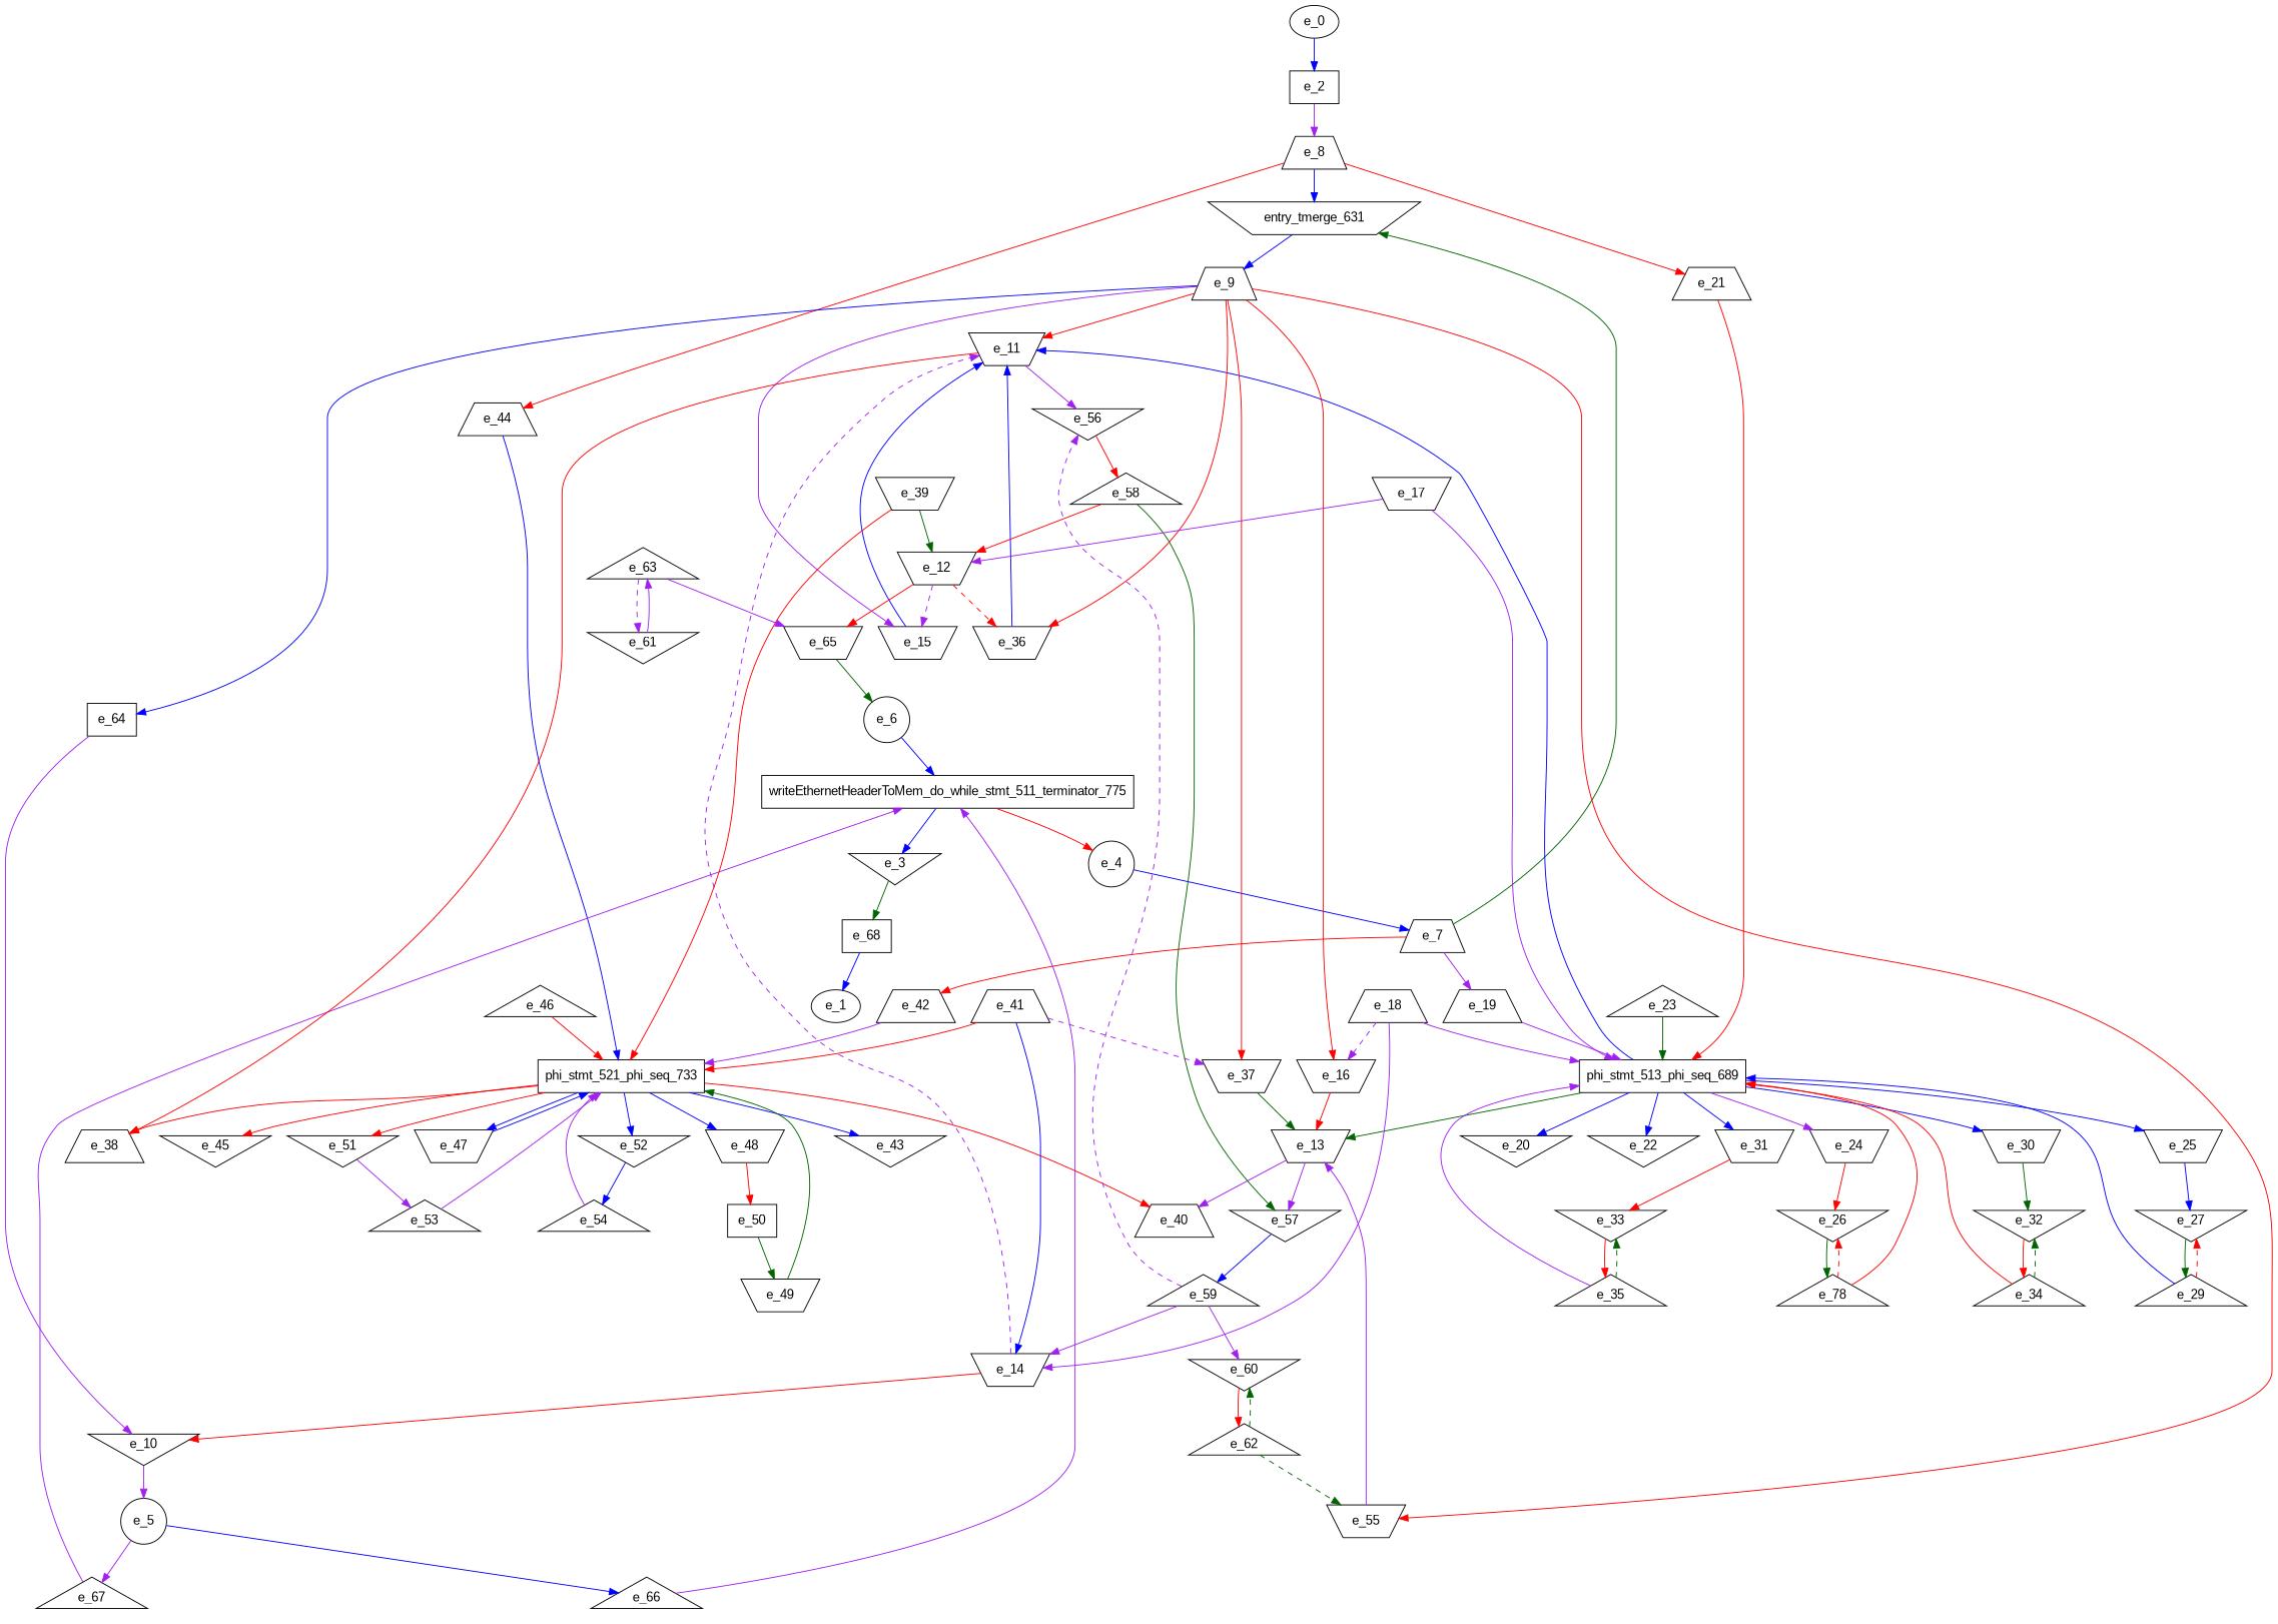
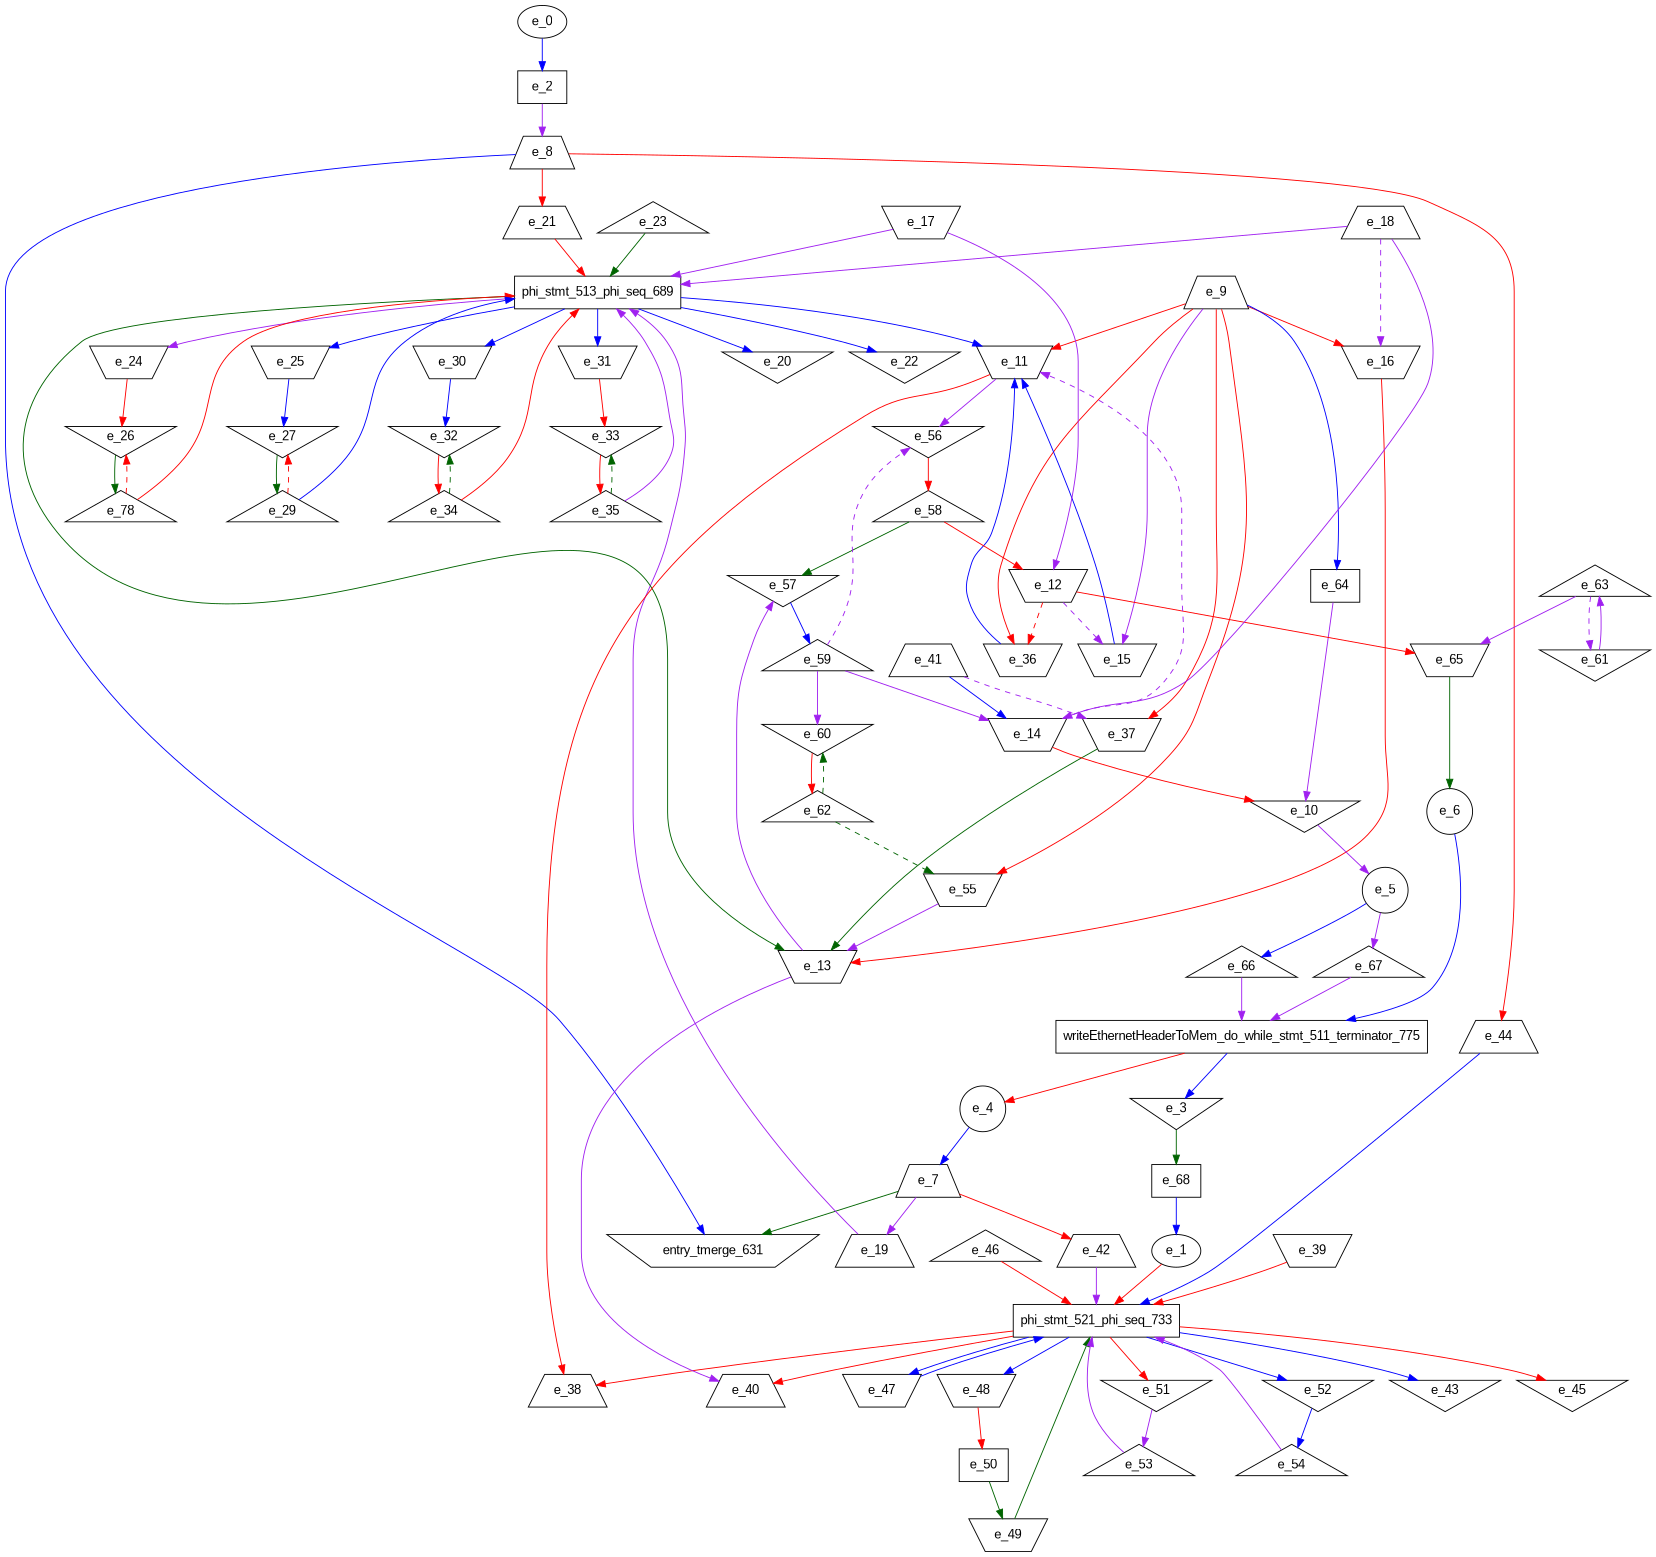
  digraph {
    fontname="Liberation Sans"
    node [fontname="Liberation Sans" shape=invtrapezium]
    edge [color=red fontname="Liberation Sans"]
    e_2 [shape=dot]
    e_8 [shape=trapezium]
    e_0 [shape=""]
    entry_tmerge_631
    e_21 [shape=trapezium]
    e_44 [shape=trapezium]
    e_3 [shape=invtriangle]
    e_68 [shape=dot]
    e_1 [shape=""]
    e_4 [shape=circle]
    e_7 [shape=trapezium]
    e_19 [shape=trapezium]
    e_42 [shape=trapezium]
    e_5 [shape=circle]
    e_66 [shape=triangle]
    e_67 [shape=triangle]
    writeEthernetHeaderToMem_do_while_stmt_511_terminator_775 [shape=rectangle]
    e_6 [shape=circle]
    phi_stmt_513_phi_seq_689 [shape=rectangle]
    phi_stmt_521_phi_seq_733 [shape=rectangle]
    e_9 [shape=trapezium]
    e_11
    e_15
    e_16
    e_36
    e_37
    e_55
    e_64 [shape=dot]
    e_38 [shape=trapezium]
    e_56 [shape=invtriangle]
    e_13
    e_10 [shape=invtriangle]
    e_58 [shape=triangle]
    e_12
    e_65
    e_40 [shape=trapezium]
    e_57 [shape=invtriangle]
    e_59 [shape=triangle]
    e_14
    e_17
    e_20 [shape=invtriangle]
    e_22 [shape=invtriangle]
    e_24
    e_25
    e_30
    e_31
    e_18 [shape=trapezium]
    e_23 [shape=triangle]
    e_26 [shape=invtriangle]
    n50 [label=e_78 shape=triangle]
    e_27 [shape=invtriangle]
    e_29 [shape=triangle]
    e_32 [shape=invtriangle]
    e_34 [shape=triangle]
    e_33 [shape=invtriangle]
    e_35 [shape=triangle]
    e_39
    e_43 [shape=invtriangle]
    e_45 [shape=invtriangle]
    e_47
    e_48
    e_51 [shape=invtriangle]
    e_52 [shape=invtriangle]
    e_41 [shape=trapezium]
    e_46 [shape=triangle]
    e_50 [shape=dot]
    e_49
    e_53 [shape=triangle]
    e_54 [shape=triangle]
    e_60 [shape=invtriangle]
    e_62 [shape=triangle]
    e_61 [shape=invtriangle]
    e_63 [shape=triangle]
    e_2 -> e_8 [color=purple]
    e_8 -> entry_tmerge_631 [color=blue]
    e_8 -> e_21
    e_8 -> e_44
    e_0 -> e_2 [color=blue]
-   entry_tmerge_631 -> e_9 [color=blue]
    e_21 -> phi_stmt_513_phi_seq_689
    e_44 -> phi_stmt_521_phi_seq_733 [color=blue]
    e_3 -> e_68 [color=darkgreen]
    e_68 -> e_1 [color=blue]
    e_4 -> e_7 [color=blue]
    e_7 -> entry_tmerge_631 [color=darkgreen]
    e_7 -> e_19 [color=purple]
    e_7 -> e_42
    e_19 -> phi_stmt_513_phi_seq_689 [color=purple]
    e_42 -> phi_stmt_521_phi_seq_733 [color=purple]
    e_5 -> e_66 [color=blue]
    e_5 -> e_67 [color=purple]
    e_66 -> writeEthernetHeaderToMem_do_while_stmt_511_terminator_775 [color=purple]
    e_67 -> writeEthernetHeaderToMem_do_while_stmt_511_terminator_775 [color=purple]
    writeEthernetHeaderToMem_do_while_stmt_511_terminator_775 -> e_3 [color=blue]
    writeEthernetHeaderToMem_do_while_stmt_511_terminator_775 -> e_4
    e_6 -> writeEthernetHeaderToMem_do_while_stmt_511_terminator_775 [color=blue]
    phi_stmt_513_phi_seq_689 -> e_11 [color=blue]
    phi_stmt_513_phi_seq_689 -> e_13 [color=darkgreen]
    phi_stmt_513_phi_seq_689 -> e_20 [color=blue]
    phi_stmt_513_phi_seq_689 -> e_22 [color=blue]
    phi_stmt_513_phi_seq_689 -> e_24 [color=purple]
    phi_stmt_513_phi_seq_689 -> e_25 [color=blue]
    phi_stmt_513_phi_seq_689 -> e_30 [color=blue]
    phi_stmt_513_phi_seq_689 -> e_31 [color=blue]
    phi_stmt_521_phi_seq_733 -> e_38
    phi_stmt_521_phi_seq_733 -> e_40
    phi_stmt_521_phi_seq_733 -> e_43 [color=blue]
    phi_stmt_521_phi_seq_733 -> e_45
    phi_stmt_521_phi_seq_733 -> e_47 [color=blue]
    phi_stmt_521_phi_seq_733 -> e_48 [color=blue]
    phi_stmt_521_phi_seq_733 -> e_51
    phi_stmt_521_phi_seq_733 -> e_52 [color=blue]
    e_9 -> e_11
    e_9 -> e_15 [color=purple]
    e_9 -> e_16
    e_9 -> e_36
    e_9 -> e_37
    e_9 -> e_55
    e_9 -> e_64 [color=blue]
    e_11 -> e_38
    e_11 -> e_56 [color=purple]
    e_15 -> e_11 [color=blue]
    e_16 -> e_13
    e_36 -> e_11 [color=blue]
    e_37 -> e_13 [color=darkgreen]
    e_55 -> e_13 [color=purple]
    e_64 -> e_10 [color=purple]
    e_56 -> e_58
    e_13 -> e_40 [color=purple]
    e_13 -> e_57 [color=purple]
    e_10 -> e_5 [color=purple]
    e_58 -> e_12
    e_58 -> e_57 [color=darkgreen]
    e_12 -> e_15 [color=purple style=dashed]
    e_12 -> e_36 [style=dashed]
    e_12 -> e_65
    e_65 -> e_6 [color=darkgreen]
    e_57 -> e_59 [color=blue]
    e_59 -> e_56 [color=purple style=dashed]
    e_59 -> e_14 [color=purple]
    e_59 -> e_60 [color=purple]
    e_14 -> e_11 [color=purple style=dashed]
    e_14 -> e_10
    e_17 -> phi_stmt_513_phi_seq_689 [color=purple]
    e_17 -> e_12 [color=purple]
    e_24 -> e_26
    e_25 -> e_27 [color=blue]
-   e_30 -> e_32 [color=darkgreen]
+   e_30 -> e_32 [color=blue]
    e_31 -> e_33
    e_18 -> phi_stmt_513_phi_seq_689 [color=purple]
    e_18 -> e_16 [color=purple style=dashed]
    e_18 -> e_14 [color=purple]
    e_23 -> phi_stmt_513_phi_seq_689 [color=darkgreen]
    e_26 -> n50 [color=darkgreen]
    n50 -> phi_stmt_513_phi_seq_689
    n50 -> e_26 [style=dashed]
    e_27 -> e_29 [color=darkgreen]
    e_29 -> phi_stmt_513_phi_seq_689 [color=blue]
    e_29 -> e_27 [style=dashed]
    e_32 -> e_34
    e_34 -> phi_stmt_513_phi_seq_689
    e_34 -> e_32 [color=darkgreen style=dashed]
    e_33 -> e_35
    e_35 -> phi_stmt_513_phi_seq_689 [color=purple]
    e_35 -> e_33 [color=darkgreen style=dashed]
    e_39 -> phi_stmt_521_phi_seq_733
-   e_39 -> e_12 [color=darkgreen]
    e_47 -> phi_stmt_521_phi_seq_733 [color=blue]
    e_48 -> e_50
    e_51 -> e_53 [color=purple]
    e_52 -> e_54 [color=blue]
-   e_41 -> phi_stmt_521_phi_seq_733
+   e_1 -> phi_stmt_521_phi_seq_733
    e_41 -> e_37 [color=purple style=dashed]
    e_41 -> e_14 [color=blue]
    e_46 -> phi_stmt_521_phi_seq_733
    e_50 -> e_49 [color=darkgreen]
    e_49 -> phi_stmt_521_phi_seq_733 [color=darkgreen]
    e_53 -> phi_stmt_521_phi_seq_733 [color=purple]
    e_54 -> phi_stmt_521_phi_seq_733 [color=purple]
    e_60 -> e_62
    e_62 -> e_55 [color=darkgreen style=dashed]
    e_62 -> e_60 [color=darkgreen style=dashed]
    e_61 -> e_63 [color=purple]
    e_63 -> e_65 [color=purple]
    e_63 -> e_61 [color=purple style=dashed]
  }
